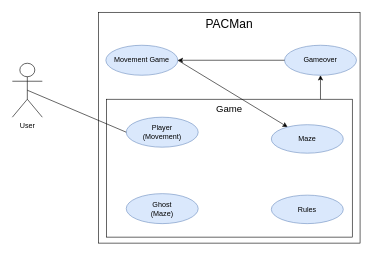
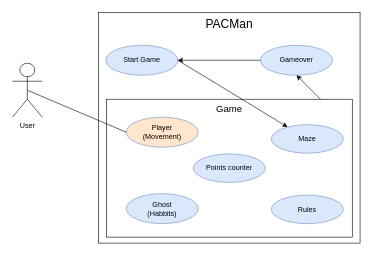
  <mxCell id="0" />
  <mxCell id="1" parent="0" />
  <mxCell id="2" value="PACMan" style="rounded=0;whiteSpace=wrap;html=1;horizontal=1;verticalAlign=top;fontSize=20;" vertex="1" parent="1"><mxGeometry x="164" y="20" width="436" height="385" as="geometry" /></mxCell>
  <mxCell id="3" value="Game&lt;br style=&quot;font-size: 16px;&quot;&gt;" style="rounded=0;whiteSpace=wrap;html=1;verticalAlign=top;align=center;fontSize=16;" vertex="1" parent="1"><mxGeometry x="177" y="165" width="410" height="230" as="geometry" /></mxCell>
  <mxCell id="4" value="User" style="shape=umlActor;verticalLabelPosition=bottom;verticalAlign=top;html=1;outlineConnect=0;" vertex="1" parent="1"><mxGeometry x="20" y="105" width="50" height="90" as="geometry" /></mxCell>
- <mxCell id="5" value="Player&lt;br&gt;(Movement)" style="ellipse;whiteSpace=wrap;html=1;fillColor=#dae8fc;strokeColor=#6c8ebf;" vertex="1" parent="1"><mxGeometry x="210" y="195" width="120" height="50" as="geometry" /></mxCell>
- <mxCell id="6" value="Movement Game" style="ellipse;whiteSpace=wrap;html=1;fillColor=#dae8fc;strokeColor=#6c8ebf;" vertex="1" parent="1"><mxGeometry x="176" y="75" width="120" height="50" as="geometry" /></mxCell>
+ <mxCell id="5" value="Player&lt;br&gt;(Movement)" style="ellipse;whiteSpace=wrap;html=1;fillColor=#ffe6cc;strokeColor=#6c8ebf;" vertex="1" parent="1"><mxGeometry x="210" y="195" width="120" height="50" as="geometry" /></mxCell>
+ <mxCell id="6" value="Start Game" style="ellipse;whiteSpace=wrap;html=1;fillColor=#dae8fc;strokeColor=#6c8ebf;" vertex="1" parent="1"><mxGeometry x="176" y="75" width="120" height="50" as="geometry" /></mxCell>
+ <mxCell id="7" value="Points counter" style="ellipse;whiteSpace=wrap;html=1;fillColor=#dae8fc;strokeColor=#6c8ebf;" vertex="1" parent="1"><mxGeometry x="322" y="256.25" width="120" height="47.5" as="geometry" /></mxCell>
  <mxCell id="8" value="" style="endArrow=none;html=1;rounded=0;entryX=0;entryY=0.5;entryDx=0;entryDy=0;exitX=0.5;exitY=0.5;exitDx=0;exitDy=0;exitPerimeter=0;" edge="1" parent="1" source="4" target="5"><mxGeometry width="50" height="50" relative="1" as="geometry"><mxPoint x="35" y="150" as="sourcePoint" /><mxPoint x="350" y="195" as="targetPoint" /></mxGeometry></mxCell>
- <mxCell id="9" value="Gameover" style="ellipse;whiteSpace=wrap;html=1;fillColor=#dae8fc;strokeColor=#6c8ebf;" vertex="1" parent="1"><mxGeometry x="474" y="75" width="120" height="50" as="geometry" /></mxCell>
+ <mxCell id="9" value="Gameover" style="ellipse;whiteSpace=wrap;html=1;fillColor=#dae8fc;strokeColor=#6c8ebf;" vertex="1" parent="1"><mxGeometry x="434" y="75" width="120" height="50" as="geometry" /></mxCell>
  <mxCell id="10" value="" style="endArrow=classic;html=1;rounded=0;exitX=1;exitY=0.5;exitDx=0;exitDy=0;" edge="1" parent="1" source="6" target="15"><mxGeometry width="50" height="50" relative="1" as="geometry"><mxPoint x="300" y="245" as="sourcePoint" /><mxPoint x="322" y="100" as="targetPoint" /></mxGeometry></mxCell>
  <mxCell id="11" value="" style="endArrow=classic;html=1;rounded=0;entryX=0.5;entryY=1;entryDx=0;entryDy=0;" edge="1" parent="1" target="9"><mxGeometry width="50" height="50" relative="1" as="geometry"><mxPoint x="534" y="165" as="sourcePoint" /><mxPoint x="290" y="175" as="targetPoint" /></mxGeometry></mxCell>
  <mxCell id="12" value="" style="endArrow=classic;html=1;rounded=0;exitX=0;exitY=0.5;exitDx=0;exitDy=0;entryX=1;entryY=0.5;entryDx=0;entryDy=0;" edge="1" parent="1" source="9" target="6"><mxGeometry width="50" height="50" relative="1" as="geometry"><mxPoint x="240" y="225" as="sourcePoint" /><mxPoint x="290" y="175" as="targetPoint" /><Array as="points" /></mxGeometry></mxCell>
  <mxCell id="13" value="Rules" style="ellipse;whiteSpace=wrap;html=1;fillColor=#dae8fc;strokeColor=#6c8ebf;" vertex="1" parent="1"><mxGeometry x="452" y="325" width="120" height="47.5" as="geometry" /></mxCell>
- <mxCell id="14" value="Ghost&lt;br&gt;(Maze)" style="ellipse;whiteSpace=wrap;html=1;fillColor=#dae8fc;strokeColor=#6c8ebf;" vertex="1" parent="1"><mxGeometry x="210" y="322.5" width="120" height="50" as="geometry" /></mxCell>
+ <mxCell id="14" value="Ghost&lt;br&gt;(Habbits)" style="ellipse;whiteSpace=wrap;html=1;fillColor=#dae8fc;strokeColor=#6c8ebf;" vertex="1" parent="1"><mxGeometry x="210" y="322.5" width="120" height="50" as="geometry" /></mxCell>
  <mxCell id="15" value="Maze&lt;br&gt;" style="ellipse;whiteSpace=wrap;html=1;fillColor=#dae8fc;strokeColor=#6c8ebf;" vertex="1" parent="1"><mxGeometry x="452" y="207.5" width="120" height="47.5" as="geometry" /></mxCell>
